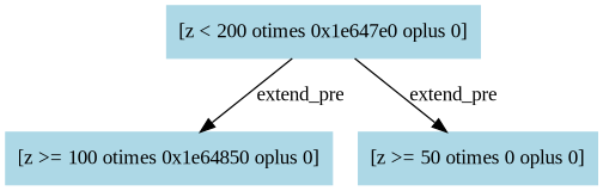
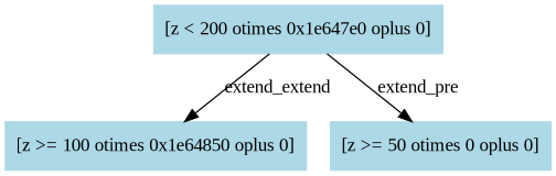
  digraph {
    fontname="Liberation Serif"
    node [color=lightblue fontname="Liberation Serif" shape=box style=filled]
    edge [color=black fontname="Liberation Serif"]
    n1 [label="[z < 200 otimes 0x1e647e0 oplus 0]"]
    n2 [label="[z >= 100 otimes 0x1e64850 oplus 0]"]
    n3 [label="[z >= 50 otimes 0 oplus 0]"]
-   n1 -> n2 [label=extend_pre]
+   n1 -> n2 [label=extend_extend]
    n1 -> n3 [label=extend_pre]
  }
